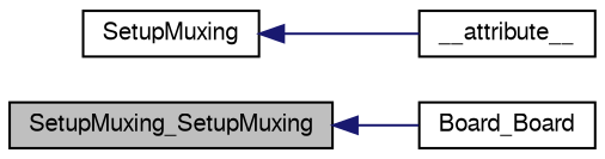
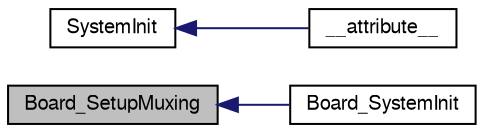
  digraph {
    rankdir=LR
    node [color=black fillcolor=white fontname=FreeSans fontsize=10 shape=record style=filled]
    edge [color=midnightblue dir=back fontname=FreeSans fontsize=10 labelfontname=FreeSans labelfontsize=10 style=solid]
-   n1 [fillcolor=grey75 fontcolor=black height=0.2 label=SetupMuxing_SetupMuxing width=0.4]
-   n2 [height=0.2 label=Board_Board width=0.4]
-   n3 [height=0.2 label=SetupMuxing width=0.4]
+   n1 [fillcolor=grey75 fontcolor=black height=0.2 label=Board_SetupMuxing width=0.4]
+   n2 [height=0.2 label=Board_SystemInit width=0.4]
+   n3 [height=0.2 label=SystemInit width=0.4]
    n4 [height=0.2 label=__attribute__ width=0.4]
    n1 -> n2
    n3 -> n4
  }
